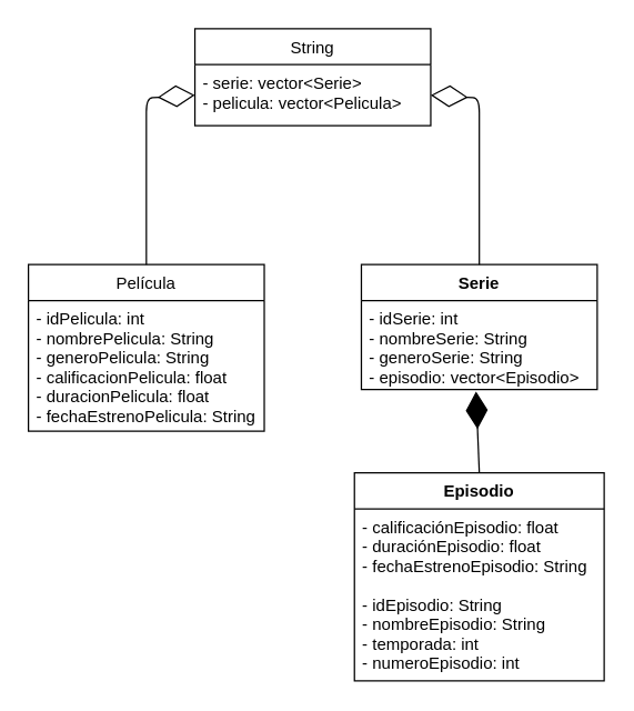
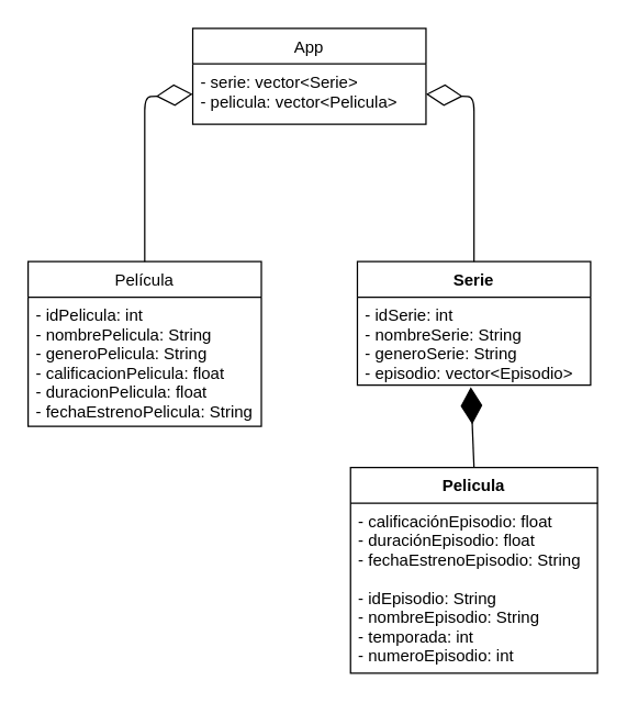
  <mxCell id="0" />
  <mxCell id="1" parent="0" />
  <mxCell id="2" value="Película" style="swimlane;fontStyle=0;align=center;verticalAlign=top;childLayout=stackLayout;horizontal=1;startSize=26;horizontalStack=0;resizeParent=1;resizeParentMax=0;resizeLast=0;collapsible=1;marginBottom=0;" parent="1" vertex="1"><mxGeometry x="20" y="190" width="170" height="120" as="geometry" /></mxCell>
  <mxCell id="3" value="- idPelicula: int&#10;- nombrePelicula: String &#10;- generoPelicula: String &#10;- calificacionPelicula: float&#10;- duracionPelicula: float&#10;- fechaEstrenoPelicula: String" style="text;strokeColor=none;fillColor=none;align=left;verticalAlign=top;spacingLeft=4;spacingRight=4;overflow=hidden;rotatable=0;points=[[0,0.5],[1,0.5]];portConstraint=eastwest;" parent="2" vertex="1"><mxGeometry y="26" width="170" height="94" as="geometry" /></mxCell>
  <mxCell id="4" value="Serie" style="swimlane;fontStyle=1;align=center;verticalAlign=top;childLayout=stackLayout;horizontal=1;startSize=26;horizontalStack=0;resizeParent=1;resizeParentMax=0;resizeLast=0;collapsible=1;marginBottom=0;" vertex="1" parent="1"><mxGeometry x="260" y="190" width="170" height="90" as="geometry" /></mxCell>
  <mxCell id="5" value="- idSerie: int&#10;- nombreSerie: String &#10;- generoSerie: String&#10;- episodio: vector&lt;Episodio&gt;" style="text;strokeColor=none;fillColor=none;align=left;verticalAlign=top;spacingLeft=4;spacingRight=4;overflow=hidden;rotatable=0;points=[[0,0.5],[1,0.5]];portConstraint=eastwest;" vertex="1" parent="4"><mxGeometry y="26" width="170" height="64" as="geometry" /></mxCell>
- <mxCell id="6" value="String" style="swimlane;fontStyle=0;align=center;verticalAlign=top;childLayout=stackLayout;horizontal=1;startSize=26;horizontalStack=0;resizeParent=1;resizeParentMax=0;resizeLast=0;collapsible=1;marginBottom=0;" vertex="1" parent="1"><mxGeometry x="140" y="20" width="170" height="70" as="geometry" /></mxCell>
+ <mxCell id="6" value="App" style="swimlane;fontStyle=0;align=center;verticalAlign=top;childLayout=stackLayout;horizontal=1;startSize=26;horizontalStack=0;resizeParent=1;resizeParentMax=0;resizeLast=0;collapsible=1;marginBottom=0;" vertex="1" parent="1"><mxGeometry x="140" y="20" width="170" height="70" as="geometry" /></mxCell>
  <mxCell id="7" value="- serie: vector&lt;Serie&gt;&#10;- pelicula: vector&lt;Pelicula&gt;" style="text;strokeColor=none;fillColor=none;align=left;verticalAlign=top;spacingLeft=4;spacingRight=4;overflow=hidden;rotatable=0;points=[[0,0.5],[1,0.5]];portConstraint=eastwest;" vertex="1" parent="6"><mxGeometry y="26" width="170" height="44" as="geometry" /></mxCell>
  <mxCell id="8" value="" style="endArrow=diamondThin;endFill=0;endSize=24;html=1;exitX=0.5;exitY=0;exitDx=0;exitDy=0;entryX=0;entryY=0.5;entryDx=0;entryDy=0;" edge="1" parent="1" source="2" target="7"><mxGeometry width="160" relative="1" as="geometry"><mxPoint x="90" y="170" as="sourcePoint" /><mxPoint x="250" y="170" as="targetPoint" /><Array as="points"><mxPoint x="105" y="70" /></Array></mxGeometry></mxCell>
  <mxCell id="9" value="" style="endArrow=diamondThin;endFill=0;endSize=24;html=1;exitX=0.5;exitY=0;exitDx=0;exitDy=0;entryX=1;entryY=0.5;entryDx=0;entryDy=0;" edge="1" parent="1" source="4" target="7"><mxGeometry width="160" relative="1" as="geometry"><mxPoint x="350" y="190" as="sourcePoint" /><mxPoint x="385" y="93" as="targetPoint" /><Array as="points"><mxPoint x="345" y="70" /></Array></mxGeometry></mxCell>
  <mxCell id="10" value="" style="endArrow=diamondThin;endFill=1;endSize=24;html=1;startArrow=none;exitX=0.5;exitY=0;exitDx=0;exitDy=0;entryX=0.486;entryY=1.023;entryDx=0;entryDy=0;entryPerimeter=0;" edge="1" parent="1" source="11" target="5"><mxGeometry width="160" relative="1" as="geometry"><mxPoint x="320" y="380" as="sourcePoint" /><mxPoint x="480" y="380" as="targetPoint" /><Array as="points" /></mxGeometry></mxCell>
- <mxCell id="11" value="Episodio" style="swimlane;fontStyle=1;align=center;verticalAlign=top;childLayout=stackLayout;horizontal=1;startSize=26;horizontalStack=0;resizeParent=1;resizeParentMax=0;resizeLast=0;collapsible=1;marginBottom=0;" vertex="1" parent="1"><mxGeometry x="255" y="340" width="180" height="150" as="geometry" /></mxCell>
+ <mxCell id="11" value="Pelicula" style="swimlane;fontStyle=1;align=center;verticalAlign=top;childLayout=stackLayout;horizontal=1;startSize=26;horizontalStack=0;resizeParent=1;resizeParentMax=0;resizeLast=0;collapsible=1;marginBottom=0;" vertex="1" parent="1"><mxGeometry x="255" y="340" width="180" height="150" as="geometry" /></mxCell>
  <mxCell id="12" value="- calificaciónEpisodio: float&#10;- duraciónEpisodio: float&#10;- fechaEstrenoEpisodio: String&#10;&#10;- idEpisodio: String &#10;- nombreEpisodio: String &#10;- temporada: int &#10;- numeroEpisodio: int" style="text;strokeColor=none;fillColor=none;align=left;verticalAlign=top;spacingLeft=4;spacingRight=4;overflow=hidden;rotatable=0;points=[[0,0.5],[1,0.5]];portConstraint=eastwest;" vertex="1" parent="11"><mxGeometry y="26" width="180" height="124" as="geometry" /></mxCell>
